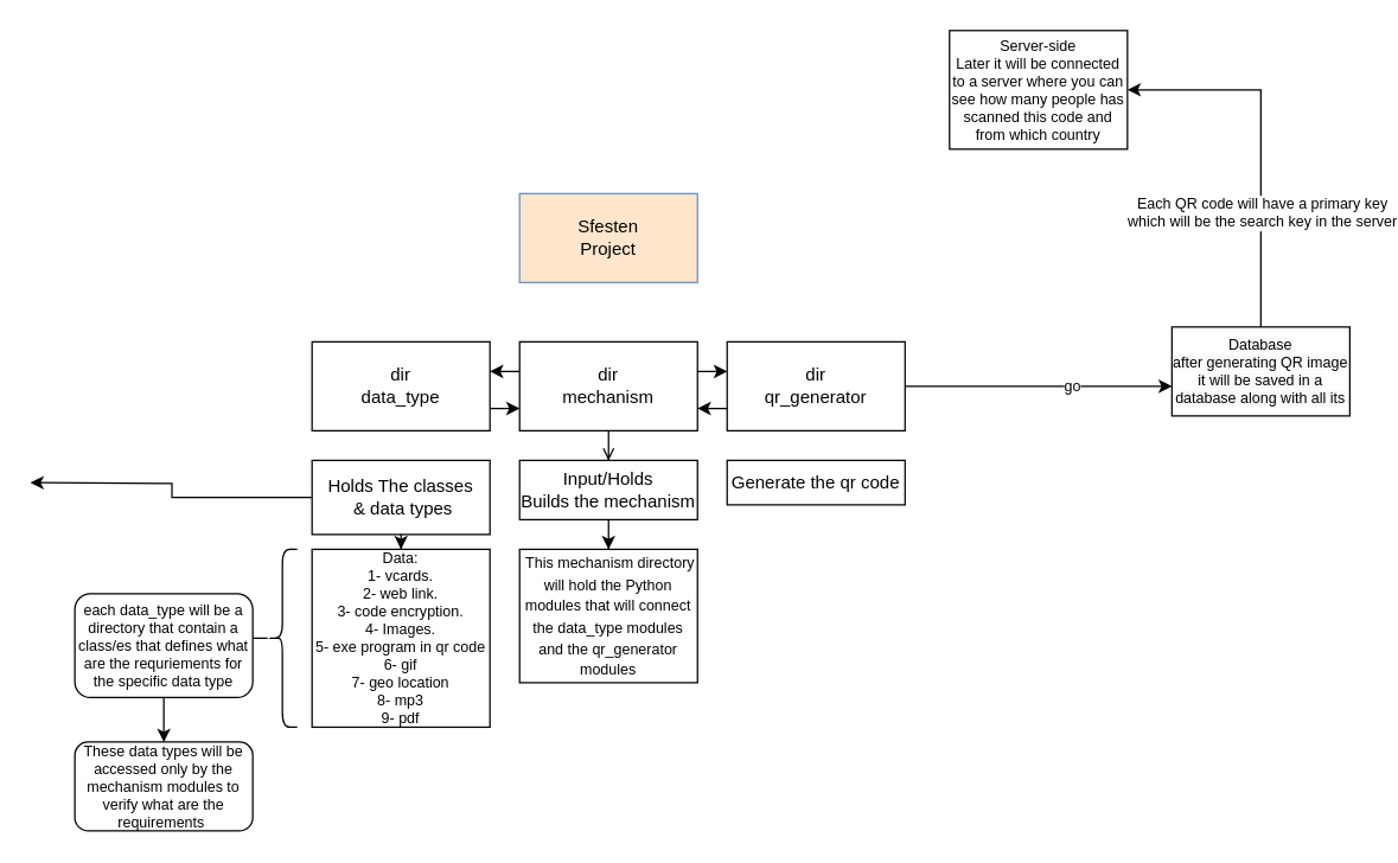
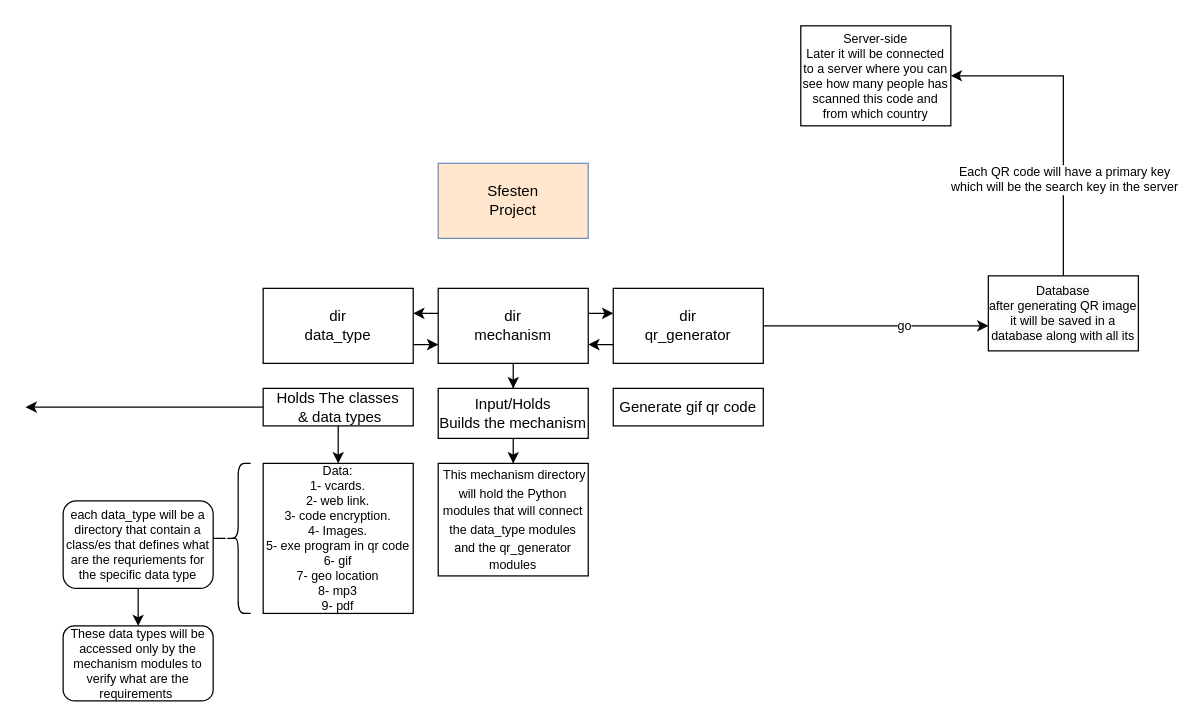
  <mxCell id="0" />
  <mxCell id="1" parent="0" />
  <mxCell id="2" value="Sfesten&lt;br&gt;Project" style="rounded=0;whiteSpace=wrap;html=1;fillColor=#ffe6cc;strokeColor=#6c8ebf;" parent="1" vertex="1"><mxGeometry x="350" y="130" width="120" height="60" as="geometry" /></mxCell>
  <mxCell id="3" style="edgeStyle=orthogonalEdgeStyle;rounded=0;orthogonalLoop=1;jettySize=auto;html=1;exitX=1;exitY=0.75;exitDx=0;exitDy=0;entryX=0;entryY=0.75;entryDx=0;entryDy=0;" parent="1" source="4" target="8" edge="1"><mxGeometry relative="1" as="geometry" /></mxCell>
  <mxCell id="4" value="dir&lt;br&gt;data_type" style="rounded=0;whiteSpace=wrap;html=1;" parent="1" vertex="1"><mxGeometry x="210" y="230" width="120" height="60" as="geometry" /></mxCell>
  <mxCell id="5" value="" style="edgeStyle=orthogonalEdgeStyle;rounded=0;orthogonalLoop=1;jettySize=auto;html=1;" parent="1" source="8" target="4" edge="1"><mxGeometry relative="1" as="geometry"><Array as="points"><mxPoint x="340" y="250" /><mxPoint x="340" y="250" /></Array></mxGeometry></mxCell>
  <mxCell id="6" value="" style="edgeStyle=orthogonalEdgeStyle;rounded=0;orthogonalLoop=1;jettySize=auto;html=1;" parent="1" source="8" target="12" edge="1"><mxGeometry relative="1" as="geometry"><Array as="points"><mxPoint x="480" y="250" /><mxPoint x="480" y="250" /></Array></mxGeometry></mxCell>
- <mxCell id="7" value="" style="edgeStyle=orthogonalEdgeStyle;rounded=0;orthogonalLoop=1;jettySize=auto;html=1;endArrow=open;" parent="1" source="8" target="18" edge="1"><mxGeometry relative="1" as="geometry" /></mxCell>
+ <mxCell id="7" value="" style="edgeStyle=orthogonalEdgeStyle;rounded=0;orthogonalLoop=1;jettySize=auto;html=1;" parent="1" source="8" target="18" edge="1"><mxGeometry relative="1" as="geometry" /></mxCell>
  <mxCell id="8" value="dir&lt;br&gt;mechanism" style="rounded=0;whiteSpace=wrap;html=1;" parent="1" vertex="1"><mxGeometry x="350" y="230" width="120" height="60" as="geometry" /></mxCell>
  <mxCell id="9" style="edgeStyle=orthogonalEdgeStyle;rounded=0;orthogonalLoop=1;jettySize=auto;html=1;exitX=0;exitY=0.75;exitDx=0;exitDy=0;entryX=1;entryY=0.75;entryDx=0;entryDy=0;" parent="1" source="12" target="8" edge="1"><mxGeometry relative="1" as="geometry" /></mxCell>
  <mxCell id="10" value="" style="edgeStyle=orthogonalEdgeStyle;rounded=0;orthogonalLoop=1;jettySize=auto;html=1;fontSize=10;" edge="1" parent="1" source="12"><mxGeometry relative="1" as="geometry"><mxPoint x="790" y="260" as="targetPoint" /><Array as="points"><mxPoint x="750" y="260" /><mxPoint x="750" y="260" /></Array></mxGeometry></mxCell>
  <mxCell id="11" value="go" style="edgeLabel;html=1;align=center;verticalAlign=middle;resizable=0;points=[];fontSize=10;" vertex="1" connectable="0" parent="10"><mxGeometry x="0.248" y="1" relative="1" as="geometry"><mxPoint as="offset" /></mxGeometry></mxCell>
  <mxCell id="12" value="dir&lt;br&gt;qr_generator" style="rounded=0;whiteSpace=wrap;html=1;" parent="1" vertex="1"><mxGeometry x="490" y="230" width="120" height="60" as="geometry" /></mxCell>
  <mxCell id="13" style="edgeStyle=orthogonalEdgeStyle;rounded=0;orthogonalLoop=1;jettySize=auto;html=1;exitX=0;exitY=0.5;exitDx=0;exitDy=0;" parent="1" source="15" edge="1"><mxGeometry relative="1" as="geometry"><mxPoint x="20" y="325" as="targetPoint" /></mxGeometry></mxCell>
  <mxCell id="14" value="" style="edgeStyle=orthogonalEdgeStyle;rounded=0;orthogonalLoop=1;jettySize=auto;html=1;fontSize=10;" edge="1" parent="1" source="15" target="24"><mxGeometry relative="1" as="geometry" /></mxCell>
- <mxCell id="15" value="Holds The classes&lt;br&gt;&amp;nbsp;&amp;amp; data types" style="rounded=0;whiteSpace=wrap;html=1;" parent="1" vertex="1"><mxGeometry x="210" y="310" width="120" height="50" as="geometry" /></mxCell>
- <mxCell id="16" value="Generate the qr code" style="rounded=0;whiteSpace=wrap;html=1;" parent="1" vertex="1"><mxGeometry x="490" y="310" width="120" height="30" as="geometry" /></mxCell>
+ <mxCell id="15" value="Holds The classes&lt;br&gt;&amp;nbsp;&amp;amp; data types" style="rounded=0;whiteSpace=wrap;html=1;" parent="1" vertex="1"><mxGeometry x="210" y="310" width="120" height="30" as="geometry" /></mxCell>
+ <mxCell id="16" value="Generate gif qr code" style="rounded=0;whiteSpace=wrap;html=1;" parent="1" vertex="1"><mxGeometry x="490" y="310" width="120" height="30" as="geometry" /></mxCell>
  <mxCell id="17" value="" style="edgeStyle=orthogonalEdgeStyle;rounded=0;orthogonalLoop=1;jettySize=auto;html=1;" edge="1" parent="1" source="18" target="19"><mxGeometry relative="1" as="geometry" /></mxCell>
  <mxCell id="18" value="Input/Holds&lt;br&gt;Builds the mechanism" style="rounded=0;whiteSpace=wrap;html=1;" parent="1" vertex="1"><mxGeometry x="350" y="310" width="120" height="40" as="geometry" /></mxCell>
  <mxCell id="19" value="&lt;span style=&quot;font-size: 10px&quot;&gt;&amp;nbsp;This mechanism directory will hold the Python modules that will connect the data_type modules and the qr_generator modules&lt;/span&gt;" style="whiteSpace=wrap;html=1;rounded=0;" vertex="1" parent="1"><mxGeometry x="350" y="370" width="120" height="90" as="geometry" /></mxCell>
  <mxCell id="20" style="edgeStyle=orthogonalEdgeStyle;rounded=0;orthogonalLoop=1;jettySize=auto;html=1;exitX=0.5;exitY=0;exitDx=0;exitDy=0;entryX=1;entryY=0.5;entryDx=0;entryDy=0;fontSize=10;" edge="1" parent="1" source="22" target="23"><mxGeometry relative="1" as="geometry" /></mxCell>
  <mxCell id="21" value="Each QR code will have a primary key &lt;br&gt;which will be the search key in the server" style="edgeLabel;html=1;align=center;verticalAlign=middle;resizable=0;points=[];fontSize=10;" vertex="1" connectable="0" parent="20"><mxGeometry x="-0.376" relative="1" as="geometry"><mxPoint as="offset" /></mxGeometry></mxCell>
  <mxCell id="22" value="&lt;span style=&quot;color: rgb(0 , 0 , 0) ; font-family: &amp;#34;helvetica&amp;#34; ; font-size: 10px ; font-style: normal ; font-weight: 400 ; letter-spacing: normal ; text-align: center ; text-indent: 0px ; text-transform: none ; word-spacing: 0px ; background-color: rgb(248 , 249 , 250) ; display: inline ; float: none&quot;&gt;Database&lt;/span&gt;&lt;br style=&quot;color: rgb(0 , 0 , 0) ; font-family: &amp;#34;helvetica&amp;#34; ; font-size: 10px ; font-style: normal ; font-weight: 400 ; letter-spacing: normal ; text-align: center ; text-indent: 0px ; text-transform: none ; word-spacing: 0px ; background-color: rgb(248 , 249 , 250)&quot;&gt;&lt;span style=&quot;color: rgb(0 , 0 , 0) ; font-family: &amp;#34;helvetica&amp;#34; ; font-size: 10px ; font-style: normal ; font-weight: 400 ; letter-spacing: normal ; text-align: center ; text-indent: 0px ; text-transform: none ; word-spacing: 0px ; background-color: rgb(248 , 249 , 250) ; display: inline ; float: none&quot;&gt;after generating QR image it will be saved in a database along with all its&lt;br&gt;&lt;/span&gt;" style="rounded=0;whiteSpace=wrap;html=1;fontSize=10;" vertex="1" parent="1"><mxGeometry x="790" y="220" width="120" height="60" as="geometry" /></mxCell>
  <mxCell id="23" value="Server-side&lt;br&gt;Later it will be connected to a server where you can see how many people has scanned this code and from which country" style="rounded=0;whiteSpace=wrap;html=1;fontSize=10;" vertex="1" parent="1"><mxGeometry x="640" y="20" width="120" height="80" as="geometry" /></mxCell>
  <mxCell id="24" value="Data:&lt;br&gt;1- vcards.&lt;br&gt;2- web link.&lt;br&gt;3- code encryption.&lt;br&gt;4- Images.&lt;br&gt;5- exe program in qr code&lt;br&gt;6- gif&lt;br&gt;7- geo location&lt;br&gt;8- mp3&lt;br&gt;9- pdf&lt;br&gt;" style="rounded=0;whiteSpace=wrap;html=1;fontSize=10;" vertex="1" parent="1"><mxGeometry x="210" y="370" width="120" height="120" as="geometry" /></mxCell>
  <mxCell id="25" value="" style="edgeStyle=orthogonalEdgeStyle;rounded=0;orthogonalLoop=1;jettySize=auto;html=1;fontSize=10;" edge="1" parent="1" source="26" target="28"><mxGeometry relative="1" as="geometry" /></mxCell>
  <mxCell id="26" value="" style="shape=curlyBracket;whiteSpace=wrap;html=1;rounded=1;fontSize=10;" vertex="1" parent="1"><mxGeometry x="180" y="370" width="20" height="120" as="geometry" /></mxCell>
  <mxCell id="27" value="" style="edgeStyle=orthogonalEdgeStyle;rounded=0;orthogonalLoop=1;jettySize=auto;html=1;fontSize=10;" edge="1" parent="1" source="28" target="29"><mxGeometry relative="1" as="geometry" /></mxCell>
  <mxCell id="28" value="each data_type will be a directory that contain a class/es that defines what are the requriements for the specific data type" style="whiteSpace=wrap;html=1;fontSize=10;rounded=1;" vertex="1" parent="1"><mxGeometry x="50" y="400" width="120" height="70" as="geometry" /></mxCell>
  <mxCell id="29" value="These data types will be accessed only by the mechanism modules to verify what are the requirements&amp;nbsp;" style="whiteSpace=wrap;html=1;fontSize=10;rounded=1;" vertex="1" parent="1"><mxGeometry x="50" y="500" width="120" height="60" as="geometry" /></mxCell>
